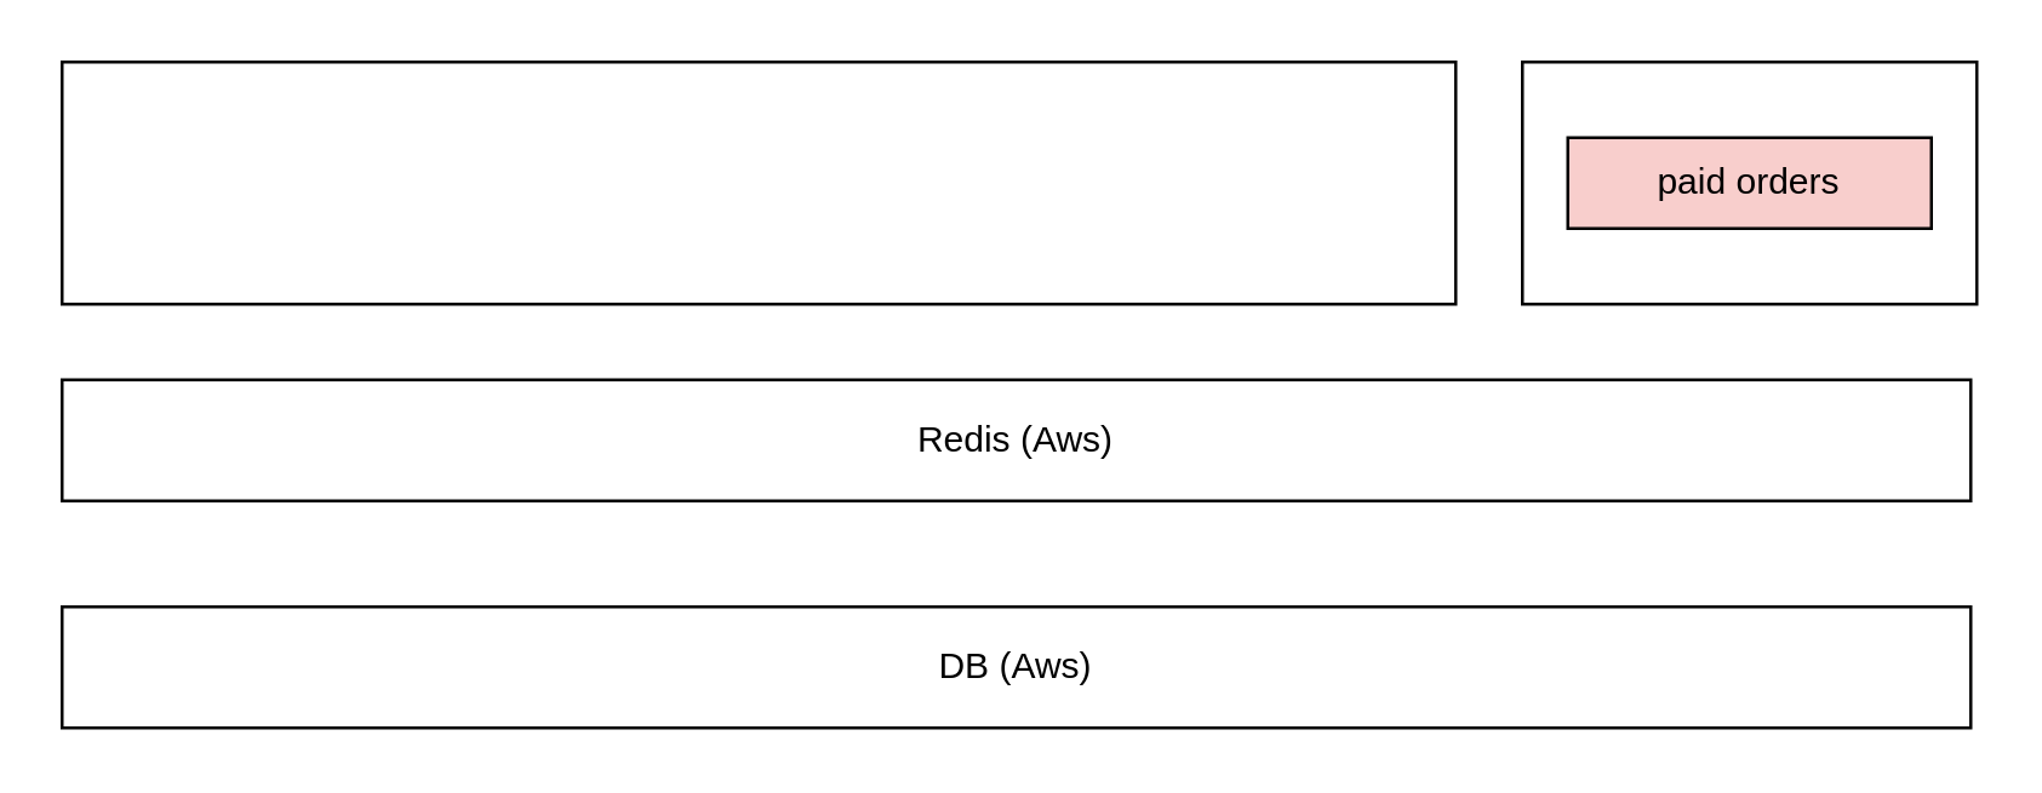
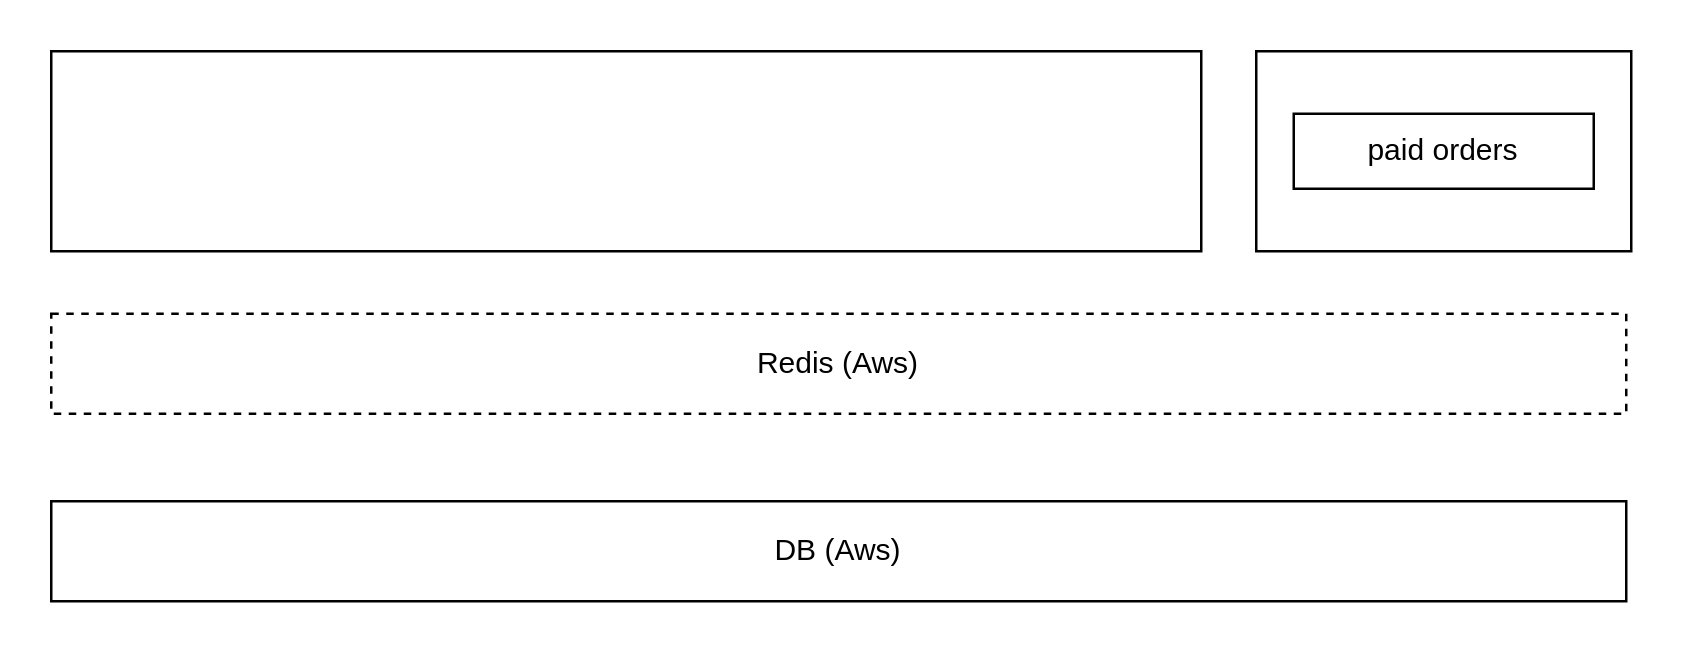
  <mxCell id="0" />
  <mxCell id="1" parent="0" />
  <mxCell id="2" value="DB (Aws)" style="rounded=0;whiteSpace=wrap;html=1;" vertex="1" parent="1"><mxGeometry x="20" y="200" width="630" height="40" as="geometry" /></mxCell>
- <mxCell id="3" value="Redis (Aws)" style="rounded=0;whiteSpace=wrap;html=1;" vertex="1" parent="1"><mxGeometry x="20" y="125" width="630" height="40" as="geometry" /></mxCell>
+ <mxCell id="3" value="Redis (Aws)" style="rounded=0;whiteSpace=wrap;html=1;dashed=1;" vertex="1" parent="1"><mxGeometry x="20" y="125" width="630" height="40" as="geometry" /></mxCell>
  <mxCell id="4" value="" style="rounded=0;whiteSpace=wrap;html=1;" vertex="1" parent="1"><mxGeometry x="502" y="20" width="150" height="80" as="geometry" /></mxCell>
- <mxCell id="5" value="paid orders" style="rounded=0;whiteSpace=wrap;html=1;fillColor=#f8cecc;" vertex="1" parent="1"><mxGeometry x="517" y="45" width="120" height="30" as="geometry" /></mxCell>
+ <mxCell id="5" value="paid orders" style="rounded=0;whiteSpace=wrap;html=1;" vertex="1" parent="1"><mxGeometry x="517" y="45" width="120" height="30" as="geometry" /></mxCell>
  <mxCell id="6" value="" style="rounded=0;whiteSpace=wrap;html=1;" vertex="1" parent="1"><mxGeometry x="20" y="20" width="460" height="80" as="geometry" /></mxCell>
